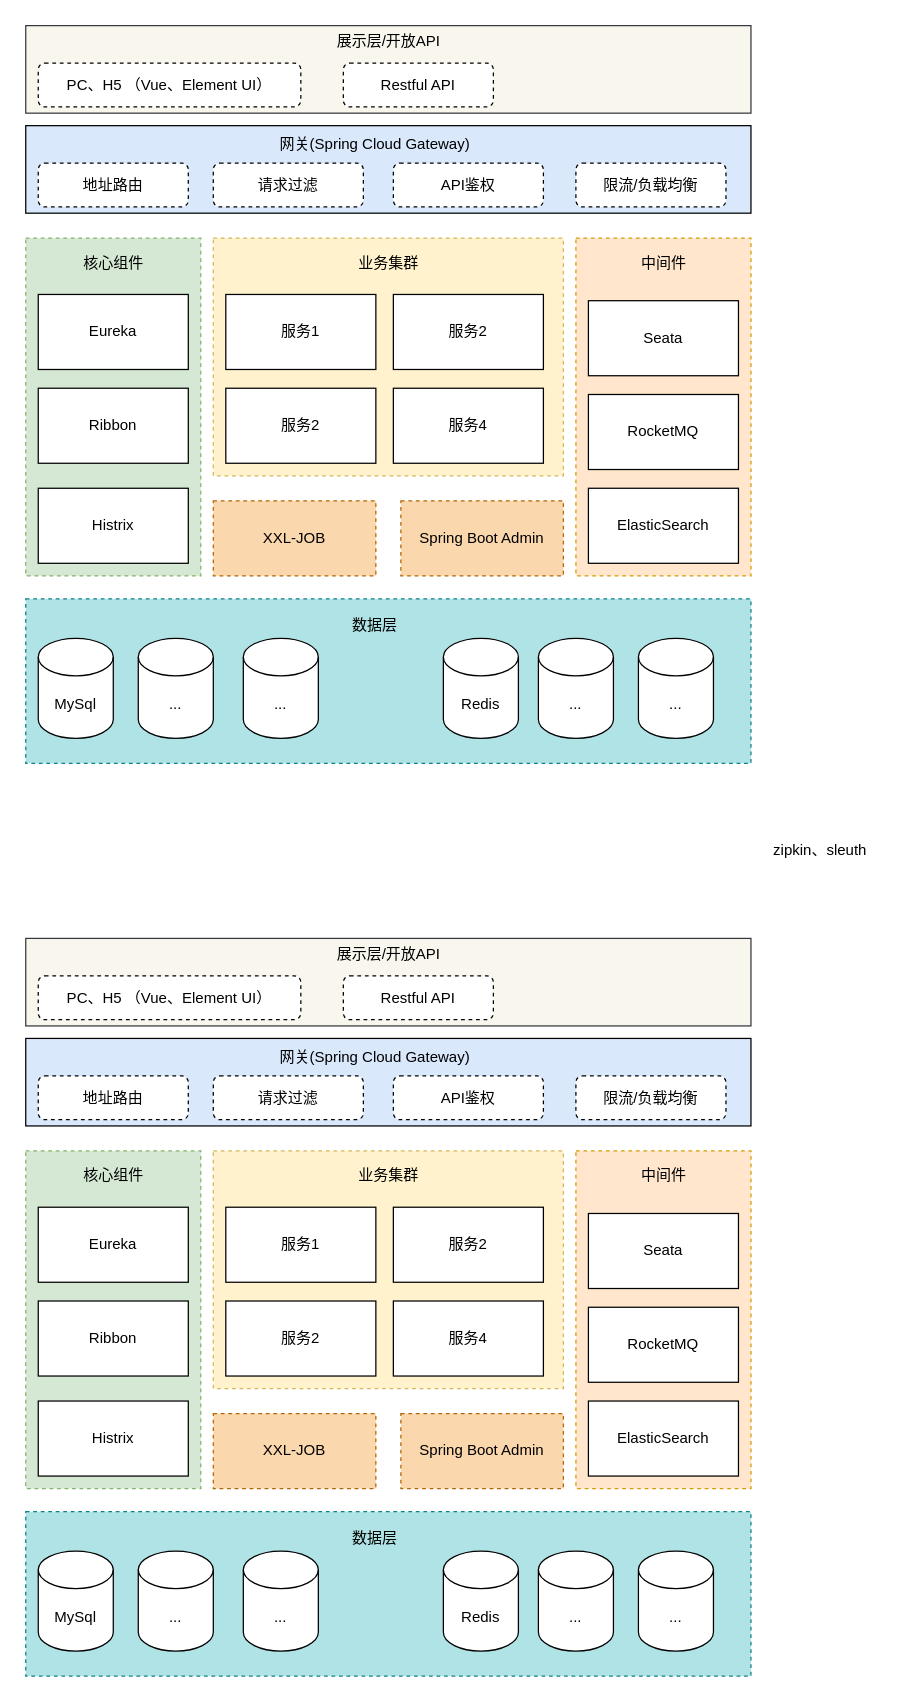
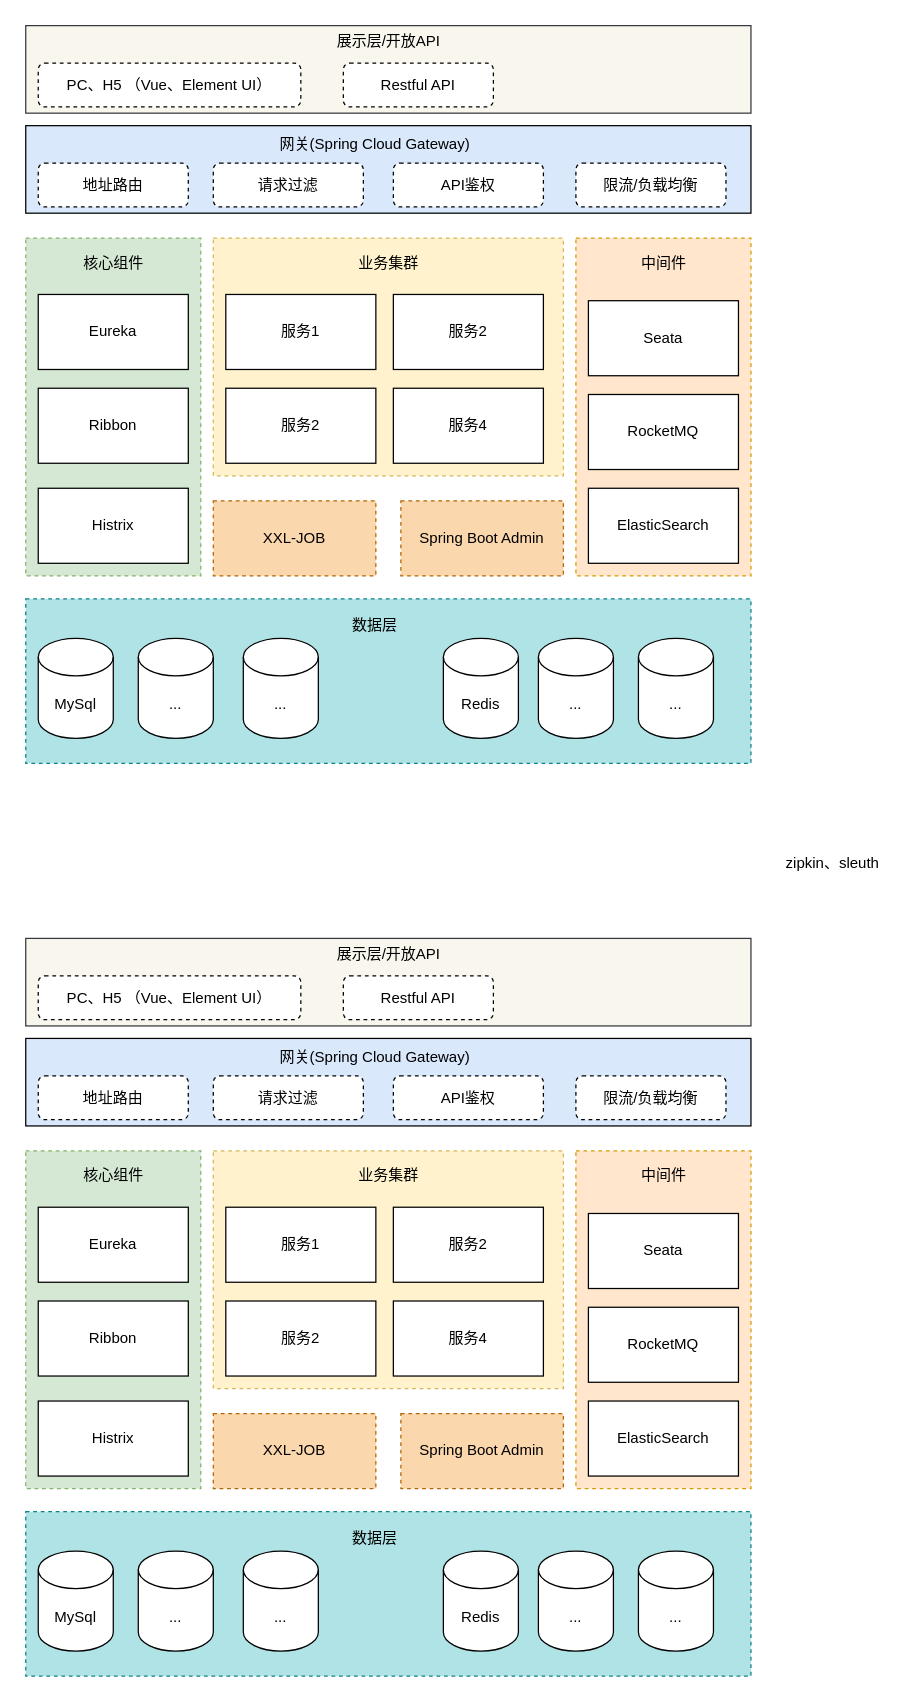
  <mxCell id="0" />
  <mxCell id="1" parent="0" />
  <mxCell id="2" value="" style="rounded=0;whiteSpace=wrap;html=1;fillColor=#b0e3e6;strokeColor=#0e8088;dashed=1;" parent="1" vertex="1"><mxGeometry x="20" y="478.5" width="580" height="131.5" as="geometry" /></mxCell>
  <mxCell id="3" value="" style="rounded=0;whiteSpace=wrap;html=1;dashed=1;fillColor=#d5e8d4;strokeColor=#82b366;" parent="1" vertex="1"><mxGeometry x="20" y="190" width="140" height="270" as="geometry" /></mxCell>
  <mxCell id="4" value="" style="rounded=0;whiteSpace=wrap;html=1;dashed=1;fillColor=#ffe6cc;strokeColor=#d79b00;" parent="1" vertex="1"><mxGeometry x="460" y="190" width="140" height="270" as="geometry" /></mxCell>
  <mxCell id="5" value="RocketMQ" style="rounded=0;whiteSpace=wrap;html=1;" parent="1" vertex="1"><mxGeometry x="470" y="315" width="120" height="60" as="geometry" /></mxCell>
  <mxCell id="6" value="ElasticSearch" style="rounded=0;whiteSpace=wrap;html=1;" parent="1" vertex="1"><mxGeometry x="470" y="390" width="120" height="60" as="geometry" /></mxCell>
  <mxCell id="7" value="" style="rounded=0;whiteSpace=wrap;html=1;fillColor=#dae8fc;" parent="1" vertex="1"><mxGeometry x="20" y="100" width="580" height="70" as="geometry" /></mxCell>
  <mxCell id="8" value="MySql" style="shape=cylinder3;whiteSpace=wrap;html=1;boundedLbl=1;backgroundOutline=1;size=15;" parent="1" vertex="1"><mxGeometry x="30" y="510" width="60" height="80" as="geometry" /></mxCell>
  <mxCell id="9" value="Redis" style="shape=cylinder3;whiteSpace=wrap;html=1;boundedLbl=1;backgroundOutline=1;size=15;" parent="1" vertex="1"><mxGeometry x="354" y="510" width="60" height="80" as="geometry" /></mxCell>
  <mxCell id="10" value="..." style="shape=cylinder3;whiteSpace=wrap;html=1;boundedLbl=1;backgroundOutline=1;size=15;" parent="1" vertex="1"><mxGeometry x="110" y="510" width="60" height="80" as="geometry" /></mxCell>
  <mxCell id="11" value="..." style="shape=cylinder3;whiteSpace=wrap;html=1;boundedLbl=1;backgroundOutline=1;size=15;" parent="1" vertex="1"><mxGeometry x="510" y="510" width="60" height="80" as="geometry" /></mxCell>
  <mxCell id="12" value="..." style="shape=cylinder3;whiteSpace=wrap;html=1;boundedLbl=1;backgroundOutline=1;size=15;" parent="1" vertex="1"><mxGeometry x="194" y="510" width="60" height="80" as="geometry" /></mxCell>
  <mxCell id="13" value="..." style="shape=cylinder3;whiteSpace=wrap;html=1;boundedLbl=1;backgroundOutline=1;size=15;" parent="1" vertex="1"><mxGeometry x="430" y="510" width="60" height="80" as="geometry" /></mxCell>
  <mxCell id="14" value="" style="rounded=0;whiteSpace=wrap;html=1;fillColor=#f9f7ed;strokeColor=#36393d;" parent="1" vertex="1"><mxGeometry x="20" y="20" width="580" height="70" as="geometry" /></mxCell>
  <mxCell id="15" value="中间件" style="text;html=1;align=center;verticalAlign=middle;resizable=0;points=[];autosize=1;strokeColor=none;" parent="1" vertex="1"><mxGeometry x="505" y="200" width="50" height="20" as="geometry" /></mxCell>
  <mxCell id="16" value="" style="rounded=0;whiteSpace=wrap;html=1;dashed=1;fillColor=#fff2cc;strokeColor=#d6b656;" parent="1" vertex="1"><mxGeometry x="170" y="190" width="280" height="190" as="geometry" /></mxCell>
  <mxCell id="17" value="服务1" style="rounded=0;whiteSpace=wrap;html=1;" parent="1" vertex="1"><mxGeometry x="180" y="235" width="120" height="60" as="geometry" /></mxCell>
  <mxCell id="18" value="服务2" style="rounded=0;whiteSpace=wrap;html=1;" parent="1" vertex="1"><mxGeometry x="314" y="235" width="120" height="60" as="geometry" /></mxCell>
  <mxCell id="19" value="服务4" style="rounded=0;whiteSpace=wrap;html=1;" parent="1" vertex="1"><mxGeometry x="314" y="310" width="120" height="60" as="geometry" /></mxCell>
  <mxCell id="20" value="服务2" style="rounded=0;whiteSpace=wrap;html=1;" parent="1" vertex="1"><mxGeometry x="180" y="310" width="120" height="60" as="geometry" /></mxCell>
  <mxCell id="21" value="业务集群" style="text;html=1;align=center;verticalAlign=middle;resizable=0;points=[];autosize=1;strokeColor=none;" parent="1" vertex="1"><mxGeometry x="280" y="200" width="60" height="20" as="geometry" /></mxCell>
  <mxCell id="22" value="Histrix" style="rounded=0;whiteSpace=wrap;html=1;" parent="1" vertex="1"><mxGeometry x="30" y="390" width="120" height="60" as="geometry" /></mxCell>
  <mxCell id="23" value="Ribbon" style="rounded=0;whiteSpace=wrap;html=1;" parent="1" vertex="1"><mxGeometry x="30" y="310" width="120" height="60" as="geometry" /></mxCell>
  <mxCell id="24" value="核心组件" style="text;html=1;align=center;verticalAlign=middle;resizable=0;points=[];autosize=1;strokeColor=none;" parent="1" vertex="1"><mxGeometry x="60" y="200" width="60" height="20" as="geometry" /></mxCell>
  <mxCell id="25" value="Eureka" style="rounded=0;whiteSpace=wrap;html=1;" parent="1" vertex="1"><mxGeometry x="30" y="235" width="120" height="60" as="geometry" /></mxCell>
  <mxCell id="26" value="Seata" style="rounded=0;whiteSpace=wrap;html=1;" parent="1" vertex="1"><mxGeometry x="470" y="240" width="120" height="60" as="geometry" /></mxCell>
  <mxCell id="27" value="XXL-JOB" style="rounded=0;whiteSpace=wrap;html=1;dashed=1;fillColor=#fad7ac;strokeColor=#b46504;" parent="1" vertex="1"><mxGeometry x="170" y="400" width="130" height="60" as="geometry" /></mxCell>
  <mxCell id="28" value="Spring Boot Admin" style="rounded=0;whiteSpace=wrap;html=1;dashed=1;fillColor=#fad7ac;strokeColor=#b46504;" parent="1" vertex="1"><mxGeometry x="320" y="400" width="130" height="60" as="geometry" /></mxCell>
  <mxCell id="29" value="数据层" style="text;html=1;align=center;verticalAlign=middle;resizable=0;points=[];autosize=1;strokeColor=none;" parent="1" vertex="1"><mxGeometry x="274" y="490" width="50" height="20" as="geometry" /></mxCell>
  <mxCell id="30" value="Restful API" style="rounded=1;whiteSpace=wrap;html=1;dashed=1;" parent="1" vertex="1"><mxGeometry x="274" y="50" width="120" height="35" as="geometry" /></mxCell>
  <mxCell id="31" value="PC、H5 （Vue、Element UI）" style="rounded=1;whiteSpace=wrap;html=1;dashed=1;" parent="1" vertex="1"><mxGeometry x="30" y="50" width="210" height="35" as="geometry" /></mxCell>
  <mxCell id="32" value="地址路由" style="rounded=1;whiteSpace=wrap;html=1;dashed=1;" parent="1" vertex="1"><mxGeometry x="30" y="130" width="120" height="35" as="geometry" /></mxCell>
  <mxCell id="33" value="&lt;span&gt;网关(Spring Cloud Gateway)&lt;/span&gt;" style="text;html=1;align=center;verticalAlign=middle;resizable=0;points=[];autosize=1;strokeColor=none;" parent="1" vertex="1"><mxGeometry x="214" y="105" width="170" height="20" as="geometry" /></mxCell>
  <mxCell id="34" value="请求过滤" style="rounded=1;whiteSpace=wrap;html=1;dashed=1;" parent="1" vertex="1"><mxGeometry x="170" y="130" width="120" height="35" as="geometry" /></mxCell>
  <mxCell id="35" value="API鉴权" style="rounded=1;whiteSpace=wrap;html=1;dashed=1;" parent="1" vertex="1"><mxGeometry x="314" y="130" width="120" height="35" as="geometry" /></mxCell>
  <mxCell id="36" value="限流/负载均衡" style="rounded=1;whiteSpace=wrap;html=1;dashed=1;" parent="1" vertex="1"><mxGeometry x="460" y="130" width="120" height="35" as="geometry" /></mxCell>
  <mxCell id="37" value="展示层/开放API" style="text;html=1;align=center;verticalAlign=middle;resizable=0;points=[];autosize=1;strokeColor=none;" parent="1" vertex="1"><mxGeometry x="260" y="23" width="100" height="20" as="geometry" /></mxCell>
- <mxCell id="38" value="zipkin、sleuth" style="text;html=1;align=center;verticalAlign=middle;resizable=0;points=[];autosize=1;strokeColor=none;" parent="1" vertex="1"><mxGeometry x="610" y="670" width="90" height="20" as="geometry" /></mxCell>
+ <mxCell id="38" value="zipkin、sleuth" style="text;html=1;align=center;verticalAlign=middle;resizable=0;points=[];autosize=1;strokeColor=none;" parent="1" vertex="1"><mxGeometry x="620" y="680" width="90" height="20" as="geometry" /></mxCell>
  <mxCell id="39" value="" style="rounded=0;whiteSpace=wrap;html=1;fillColor=#b0e3e6;strokeColor=#0e8088;dashed=1;" vertex="1" parent="1"><mxGeometry x="20" y="1208.5" width="580" height="131.5" as="geometry" /></mxCell>
  <mxCell id="40" value="" style="rounded=0;whiteSpace=wrap;html=1;dashed=1;fillColor=#d5e8d4;strokeColor=#82b366;" vertex="1" parent="1"><mxGeometry x="20" y="920" width="140" height="270" as="geometry" /></mxCell>
  <mxCell id="41" value="" style="rounded=0;whiteSpace=wrap;html=1;dashed=1;fillColor=#ffe6cc;strokeColor=#d79b00;" vertex="1" parent="1"><mxGeometry x="460" y="920" width="140" height="270" as="geometry" /></mxCell>
  <mxCell id="42" value="RocketMQ" style="rounded=0;whiteSpace=wrap;html=1;" vertex="1" parent="1"><mxGeometry x="470" y="1045" width="120" height="60" as="geometry" /></mxCell>
  <mxCell id="43" value="ElasticSearch" style="rounded=0;whiteSpace=wrap;html=1;" vertex="1" parent="1"><mxGeometry x="470" y="1120" width="120" height="60" as="geometry" /></mxCell>
  <mxCell id="44" value="" style="rounded=0;whiteSpace=wrap;html=1;fillColor=#dae8fc;" vertex="1" parent="1"><mxGeometry x="20" y="830" width="580" height="70" as="geometry" /></mxCell>
  <mxCell id="45" value="MySql" style="shape=cylinder3;whiteSpace=wrap;html=1;boundedLbl=1;backgroundOutline=1;size=15;" vertex="1" parent="1"><mxGeometry x="30" y="1240" width="60" height="80" as="geometry" /></mxCell>
  <mxCell id="46" value="Redis" style="shape=cylinder3;whiteSpace=wrap;html=1;boundedLbl=1;backgroundOutline=1;size=15;" vertex="1" parent="1"><mxGeometry x="354" y="1240" width="60" height="80" as="geometry" /></mxCell>
  <mxCell id="47" value="..." style="shape=cylinder3;whiteSpace=wrap;html=1;boundedLbl=1;backgroundOutline=1;size=15;" vertex="1" parent="1"><mxGeometry x="110" y="1240" width="60" height="80" as="geometry" /></mxCell>
  <mxCell id="48" value="..." style="shape=cylinder3;whiteSpace=wrap;html=1;boundedLbl=1;backgroundOutline=1;size=15;" vertex="1" parent="1"><mxGeometry x="510" y="1240" width="60" height="80" as="geometry" /></mxCell>
  <mxCell id="49" value="..." style="shape=cylinder3;whiteSpace=wrap;html=1;boundedLbl=1;backgroundOutline=1;size=15;" vertex="1" parent="1"><mxGeometry x="194" y="1240" width="60" height="80" as="geometry" /></mxCell>
  <mxCell id="50" value="..." style="shape=cylinder3;whiteSpace=wrap;html=1;boundedLbl=1;backgroundOutline=1;size=15;" vertex="1" parent="1"><mxGeometry x="430" y="1240" width="60" height="80" as="geometry" /></mxCell>
  <mxCell id="51" value="" style="rounded=0;whiteSpace=wrap;html=1;fillColor=#f9f7ed;strokeColor=#36393d;" vertex="1" parent="1"><mxGeometry x="20" y="750" width="580" height="70" as="geometry" /></mxCell>
  <mxCell id="52" value="中间件" style="text;html=1;align=center;verticalAlign=middle;resizable=0;points=[];autosize=1;strokeColor=none;" vertex="1" parent="1"><mxGeometry x="505" y="930" width="50" height="20" as="geometry" /></mxCell>
  <mxCell id="53" value="" style="rounded=0;whiteSpace=wrap;html=1;dashed=1;fillColor=#fff2cc;strokeColor=#d6b656;" vertex="1" parent="1"><mxGeometry x="170" y="920" width="280" height="190" as="geometry" /></mxCell>
  <mxCell id="54" value="服务1" style="rounded=0;whiteSpace=wrap;html=1;" vertex="1" parent="1"><mxGeometry x="180" y="965" width="120" height="60" as="geometry" /></mxCell>
  <mxCell id="55" value="服务2" style="rounded=0;whiteSpace=wrap;html=1;" vertex="1" parent="1"><mxGeometry x="314" y="965" width="120" height="60" as="geometry" /></mxCell>
  <mxCell id="56" value="服务4" style="rounded=0;whiteSpace=wrap;html=1;" vertex="1" parent="1"><mxGeometry x="314" y="1040" width="120" height="60" as="geometry" /></mxCell>
  <mxCell id="57" value="服务2" style="rounded=0;whiteSpace=wrap;html=1;" vertex="1" parent="1"><mxGeometry x="180" y="1040" width="120" height="60" as="geometry" /></mxCell>
  <mxCell id="58" value="业务集群" style="text;html=1;align=center;verticalAlign=middle;resizable=0;points=[];autosize=1;strokeColor=none;" vertex="1" parent="1"><mxGeometry x="280" y="930" width="60" height="20" as="geometry" /></mxCell>
  <mxCell id="59" value="Histrix" style="rounded=0;whiteSpace=wrap;html=1;" vertex="1" parent="1"><mxGeometry x="30" y="1120" width="120" height="60" as="geometry" /></mxCell>
  <mxCell id="60" value="Ribbon" style="rounded=0;whiteSpace=wrap;html=1;" vertex="1" parent="1"><mxGeometry x="30" y="1040" width="120" height="60" as="geometry" /></mxCell>
  <mxCell id="61" value="核心组件" style="text;html=1;align=center;verticalAlign=middle;resizable=0;points=[];autosize=1;strokeColor=none;" vertex="1" parent="1"><mxGeometry x="60" y="930" width="60" height="20" as="geometry" /></mxCell>
  <mxCell id="62" value="Eureka" style="rounded=0;whiteSpace=wrap;html=1;" vertex="1" parent="1"><mxGeometry x="30" y="965" width="120" height="60" as="geometry" /></mxCell>
  <mxCell id="63" value="Seata" style="rounded=0;whiteSpace=wrap;html=1;" vertex="1" parent="1"><mxGeometry x="470" y="970" width="120" height="60" as="geometry" /></mxCell>
  <mxCell id="64" value="XXL-JOB" style="rounded=0;whiteSpace=wrap;html=1;dashed=1;fillColor=#fad7ac;strokeColor=#b46504;" vertex="1" parent="1"><mxGeometry x="170" y="1130" width="130" height="60" as="geometry" /></mxCell>
  <mxCell id="65" value="Spring Boot Admin" style="rounded=0;whiteSpace=wrap;html=1;dashed=1;fillColor=#fad7ac;strokeColor=#b46504;" vertex="1" parent="1"><mxGeometry x="320" y="1130" width="130" height="60" as="geometry" /></mxCell>
  <mxCell id="66" value="数据层" style="text;html=1;align=center;verticalAlign=middle;resizable=0;points=[];autosize=1;strokeColor=none;" vertex="1" parent="1"><mxGeometry x="274" y="1220" width="50" height="20" as="geometry" /></mxCell>
  <mxCell id="67" value="Restful API" style="rounded=1;whiteSpace=wrap;html=1;dashed=1;" vertex="1" parent="1"><mxGeometry x="274" y="780" width="120" height="35" as="geometry" /></mxCell>
  <mxCell id="68" value="PC、H5 （Vue、Element UI）" style="rounded=1;whiteSpace=wrap;html=1;dashed=1;" vertex="1" parent="1"><mxGeometry x="30" y="780" width="210" height="35" as="geometry" /></mxCell>
  <mxCell id="69" value="地址路由" style="rounded=1;whiteSpace=wrap;html=1;dashed=1;" vertex="1" parent="1"><mxGeometry x="30" y="860" width="120" height="35" as="geometry" /></mxCell>
  <mxCell id="70" value="&lt;span&gt;网关(Spring Cloud Gateway)&lt;/span&gt;" style="text;html=1;align=center;verticalAlign=middle;resizable=0;points=[];autosize=1;strokeColor=none;" vertex="1" parent="1"><mxGeometry x="214" y="835" width="170" height="20" as="geometry" /></mxCell>
  <mxCell id="71" value="请求过滤" style="rounded=1;whiteSpace=wrap;html=1;dashed=1;" vertex="1" parent="1"><mxGeometry x="170" y="860" width="120" height="35" as="geometry" /></mxCell>
  <mxCell id="72" value="API鉴权" style="rounded=1;whiteSpace=wrap;html=1;dashed=1;" vertex="1" parent="1"><mxGeometry x="314" y="860" width="120" height="35" as="geometry" /></mxCell>
  <mxCell id="73" value="限流/负载均衡" style="rounded=1;whiteSpace=wrap;html=1;dashed=1;" vertex="1" parent="1"><mxGeometry x="460" y="860" width="120" height="35" as="geometry" /></mxCell>
  <mxCell id="74" value="展示层/开放API" style="text;html=1;align=center;verticalAlign=middle;resizable=0;points=[];autosize=1;strokeColor=none;" vertex="1" parent="1"><mxGeometry x="260" y="753" width="100" height="20" as="geometry" /></mxCell>
